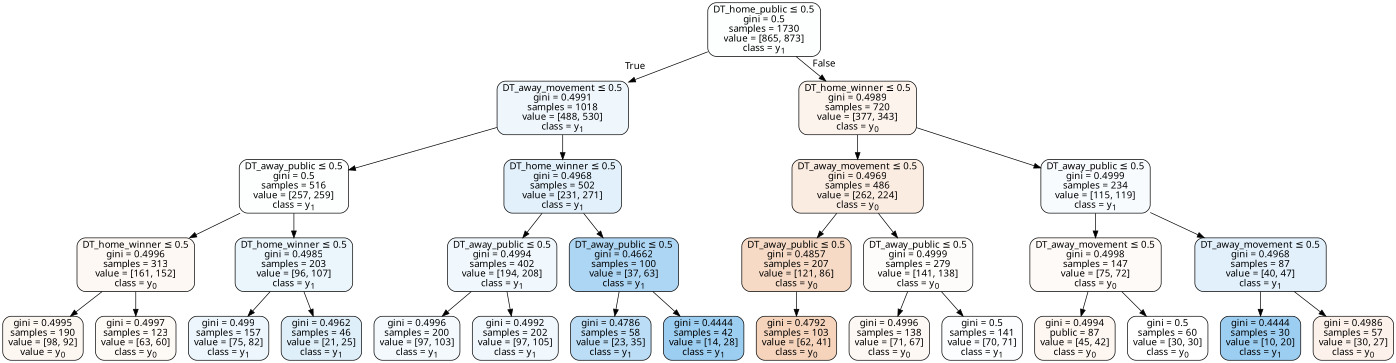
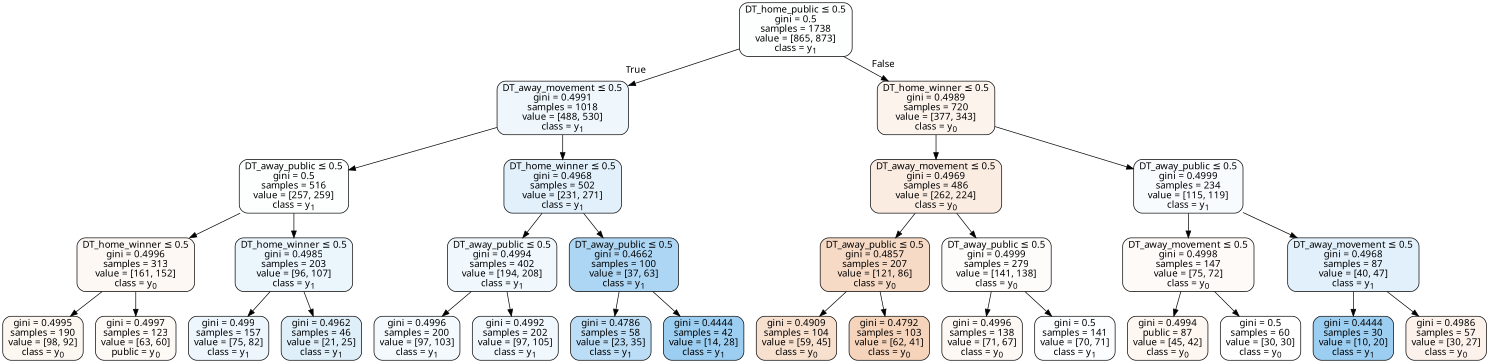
  digraph {
    fontname="Noto Sans"
    node [color=black fillcolor="#399de502" fontname="Noto Sans" shape=box style="filled, rounded"]
    edge [fontname="Noto Sans"]
-   n1 [label=<DT_home_public &le; 0.5<br/>gini = 0.5<br/>samples = 1730<br/>value = [865, 873]<br/>class = y<SUB>1</SUB>>]
+   n1 [label=<DT_home_public &le; 0.5<br/>gini = 0.5<br/>samples = 1738<br/>value = [865, 873]<br/>class = y<SUB>1</SUB>>]
    n2 [fillcolor="#399de514" label=<DT_away_movement &le; 0.5<br/>gini = 0.4991<br/>samples = 1018<br/>value = [488, 530]<br/>class = y<SUB>1</SUB>>]
    n3 [fillcolor="#e5813917" label=<DT_home_winner &le; 0.5<br/>gini = 0.4989<br/>samples = 720<br/>value = [377, 343]<br/>class = y<SUB>0</SUB>>]
    n4 [label=<DT_away_public &le; 0.5<br/>gini = 0.5<br/>samples = 516<br/>value = [257, 259]<br/>class = y<SUB>1</SUB>>]
    n5 [fillcolor="#399de526" label=<DT_home_winner &le; 0.5<br/>gini = 0.4968<br/>samples = 502<br/>value = [231, 271]<br/>class = y<SUB>1</SUB>>]
    n6 [fillcolor="#e5813925" label=<DT_away_movement &le; 0.5<br/>gini = 0.4969<br/>samples = 486<br/>value = [262, 224]<br/>class = y<SUB>0</SUB>>]
    n7 [fillcolor="#399de509" label=<DT_away_public &le; 0.5<br/>gini = 0.4999<br/>samples = 234<br/>value = [115, 119]<br/>class = y<SUB>1</SUB>>]
    n8 [fillcolor="#e581390e" label=<DT_home_winner &le; 0.5<br/>gini = 0.4996<br/>samples = 313<br/>value = [161, 152]<br/>class = y<SUB>0</SUB>>]
    n9 [fillcolor="#399de51a" label=<DT_home_winner &le; 0.5<br/>gini = 0.4985<br/>samples = 203<br/>value = [96, 107]<br/>class = y<SUB>1</SUB>>]
    n10 [fillcolor="#399de511" label=<DT_away_public &le; 0.5<br/>gini = 0.4994<br/>samples = 402<br/>value = [194, 208]<br/>class = y<SUB>1</SUB>>]
    n11 [fillcolor="#399de569" label=<DT_away_public &le; 0.5<br/>gini = 0.4662<br/>samples = 100<br/>value = [37, 63]<br/>class = y<SUB>1</SUB>>]
-   n12 [fillcolor="#e5813910" label=<gini = 0.4995<br/>samples = 190<br/>value = [98, 92]<br/>value = y<SUB>0</SUB>>]
-   n13 [fillcolor="#e581390c" label=<gini = 0.4997<br/>samples = 123<br/>value = [63, 60]<br/>class = y<SUB>0</SUB>>]
+   n12 [fillcolor="#e5813910" label=<gini = 0.4995<br/>samples = 190<br/>value = [98, 92]<br/>class = y<SUB>0</SUB>>]
+   n13 [fillcolor="#e581390c" label=<gini = 0.4997<br/>samples = 123<br/>value = [63, 60]<br/>public = y<SUB>0</SUB>>]
    n14 [fillcolor="#399de516" label=<gini = 0.499<br/>samples = 157<br/>value = [75, 82]<br/>class = y<SUB>1</SUB>>]
    n15 [fillcolor="#399de529" label=<gini = 0.4962<br/>samples = 46<br/>value = [21, 25]<br/>class = y<SUB>1</SUB>>]
    n16 [fillcolor="#399de50f" label=<gini = 0.4996<br/>samples = 200<br/>value = [97, 103]<br/>class = y<SUB>1</SUB>>]
    n17 [fillcolor="#399de513" label=<gini = 0.4992<br/>samples = 202<br/>value = [97, 105]<br/>class = y<SUB>1</SUB>>]
    n18 [fillcolor="#399de557" label=<gini = 0.4786<br/>samples = 58<br/>value = [23, 35]<br/>class = y<SUB>1</SUB>>]
    n19 [fillcolor="#399de57f" label=<gini = 0.4444<br/>samples = 42<br/>value = [14, 28]<br/>class = y<SUB>1</SUB>>]
    n20 [fillcolor="#e581394a" label=<DT_away_public &le; 0.5<br/>gini = 0.4857<br/>samples = 207<br/>value = [121, 86]<br/>class = y<SUB>0</SUB>>]
    n21 [fillcolor="#e5813905" label=<DT_away_public &le; 0.5<br/>gini = 0.4999<br/>samples = 279<br/>value = [141, 138]<br/>class = y<SUB>0</SUB>>]
    n22 [fillcolor="#e581390a" label=<DT_away_movement &le; 0.5<br/>gini = 0.4998<br/>samples = 147<br/>value = [75, 72]<br/>class = y<SUB>0</SUB>>]
    n23 [fillcolor="#399de526" label=<DT_away_movement &le; 0.5<br/>gini = 0.4968<br/>samples = 87<br/>value = [40, 47]<br/>class = y<SUB>1</SUB>>]
+   n24 [fillcolor="#e581393d" label=<gini = 0.4909<br/>samples = 104<br/>value = [59, 45]<br/>class = y<SUB>0</SUB>>]
    n25 [fillcolor="#e5813956" label=<gini = 0.4792<br/>samples = 103<br/>value = [62, 41]<br/>class = y<SUB>0</SUB>>]
    n26 [fillcolor="#e581390e" label=<gini = 0.4996<br/>samples = 138<br/>value = [71, 67]<br/>class = y<SUB>0</SUB>>]
    n27 [fillcolor="#399de504" label=<gini = 0.5<br/>samples = 141<br/>value = [70, 71]<br/>class = y<SUB>1</SUB>>]
    n28 [fillcolor="#e5813911" label=<gini = 0.4994<br/>public = 87<br/>value = [45, 42]<br/>class = y<SUB>0</SUB>>]
    n29 [fillcolor="#e5813900" label=<gini = 0.5<br/>samples = 60<br/>value = [30, 30]<br/>class = y<SUB>0</SUB>>]
    n30 [fillcolor="#399de57f" label=<gini = 0.4444<br/>samples = 30<br/>value = [10, 20]<br/>class = y<SUB>1</SUB>>]
    n31 [fillcolor="#e5813919" label=<gini = 0.4986<br/>samples = 57<br/>value = [30, 27]<br/>class = y<SUB>0</SUB>>]
    n1 -> n2 [headlabel=True labelangle=45 labeldistance=2.5]
    n1 -> n3 [headlabel=False labelangle=-45 labeldistance=2.5]
    n2 -> n4
    n2 -> n5
    n3 -> n6
    n3 -> n7
    n4 -> n8
    n4 -> n9
    n5 -> n10
    n5 -> n11
    n6 -> n20
    n6 -> n21
    n7 -> n22
    n7 -> n23
    n8 -> n12
    n8 -> n13
    n9 -> n14
    n9 -> n15
    n10 -> n16
    n10 -> n17
    n11 -> n18
    n11 -> n19
+   n20 -> n24
    n20 -> n25
    n21 -> n26
    n21 -> n27
    n22 -> n28
    n22 -> n29
    n23 -> n30
    n23 -> n31
  }
